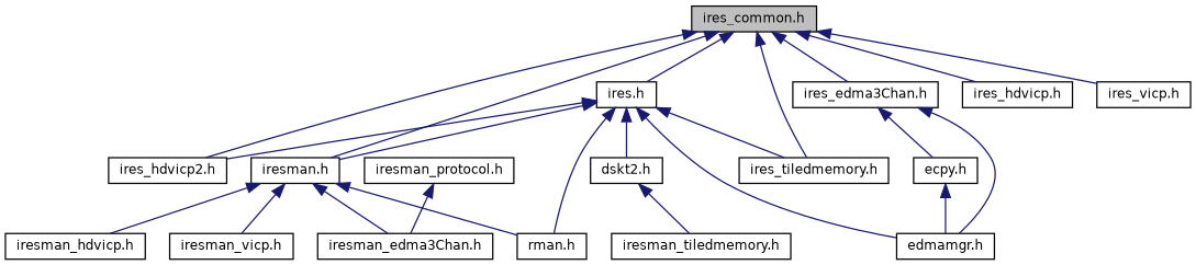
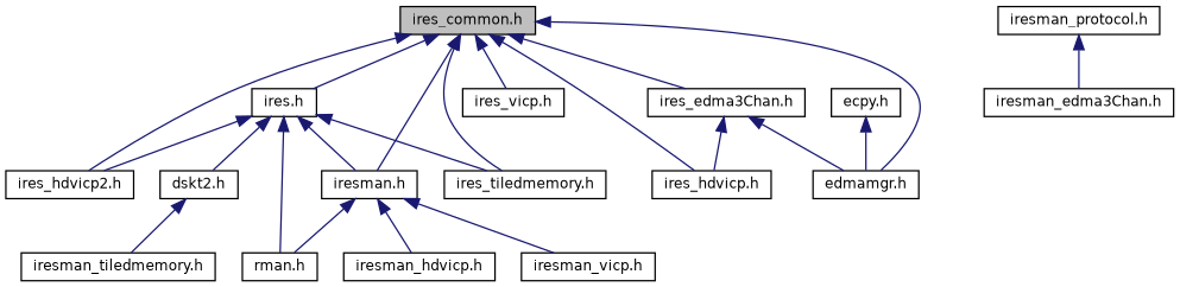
  digraph {
    node [color=black fillcolor=white fontname=Helvetica fontsize=10 shape=record style=filled]
    edge [color=midnightblue dir=back fontname=Helvetica fontsize=10 labelfontname=Helvetica labelfontsize=10 style=solid]
    n1 [fillcolor=grey75 fontcolor=black height=0.2 label="ires_common.h" width=0.4]
    n2 [height=0.2 label="ires.h" width=0.4]
    n3 [height=0.2 label="ires_hdvicp2.h" width=0.4]
    n4 [height=0.2 label="iresman.h" width=0.4]
    n5 [height=0.2 label="ires_tiledmemory.h" width=0.4]
    n6 [height=0.2 label="ires_edma3Chan.h" width=0.4]
    n7 [height=0.2 label="ires_hdvicp.h" width=0.4]
    n8 [height=0.2 label="ires_vicp.h" width=0.4]
    n9 [height=0.2 label="dskt2.h" width=0.4]
    n10 [height=0.2 label="edmamgr.h" width=0.4]
    n11 [height=0.2 label="rman.h" width=0.4]
    n12 [height=0.2 label="iresman_edma3Chan.h" width=0.4]
    n13 [height=0.2 label="iresman_hdvicp.h" width=0.4]
    n14 [height=0.2 label="iresman_vicp.h" width=0.4]
    n15 [height=0.2 label="ecpy.h" width=0.4]
    n16 [height=0.2 label="iresman_protocol.h" width=0.4]
    n17 [height=0.2 label="iresman_tiledmemory.h" width=0.4]
    n1 -> n2
    n1 -> n3
    n1 -> n4
    n1 -> n5
    n1 -> n6
    n1 -> n7
    n1 -> n8
    n2 -> n3
    n2 -> n4
    n2 -> n5
    n2 -> n9
-   n2 -> n10
+   n1 -> n10
    n2 -> n11
    n4 -> n11
-   n4 -> n12
    n4 -> n13
    n4 -> n14
    n6 -> n10
-   n6 -> n15
+   n6 -> n7
    n9 -> n17
    n15 -> n10
    n16 -> n12
  }
